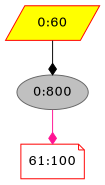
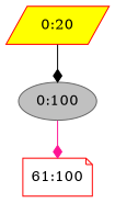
  digraph {
    node [color=red style=filled]
    edge [arrowhead=diamond]
-   n1 [color=gray40 fillcolor=grey label="0:800" shape=ellipse]
+   n1 [color=gray40 fillcolor=grey label="0:100" shape=ellipse]
    n2 [label="61:100" shape=note style=""]
-   n3 [fillcolor=yellow label="0:60" shape=parallelogram]
+   n3 [fillcolor=yellow label="0:20" shape=parallelogram]
    n1 -> n2 [color=deeppink]
    n3 -> n1 [color=black]
  }
